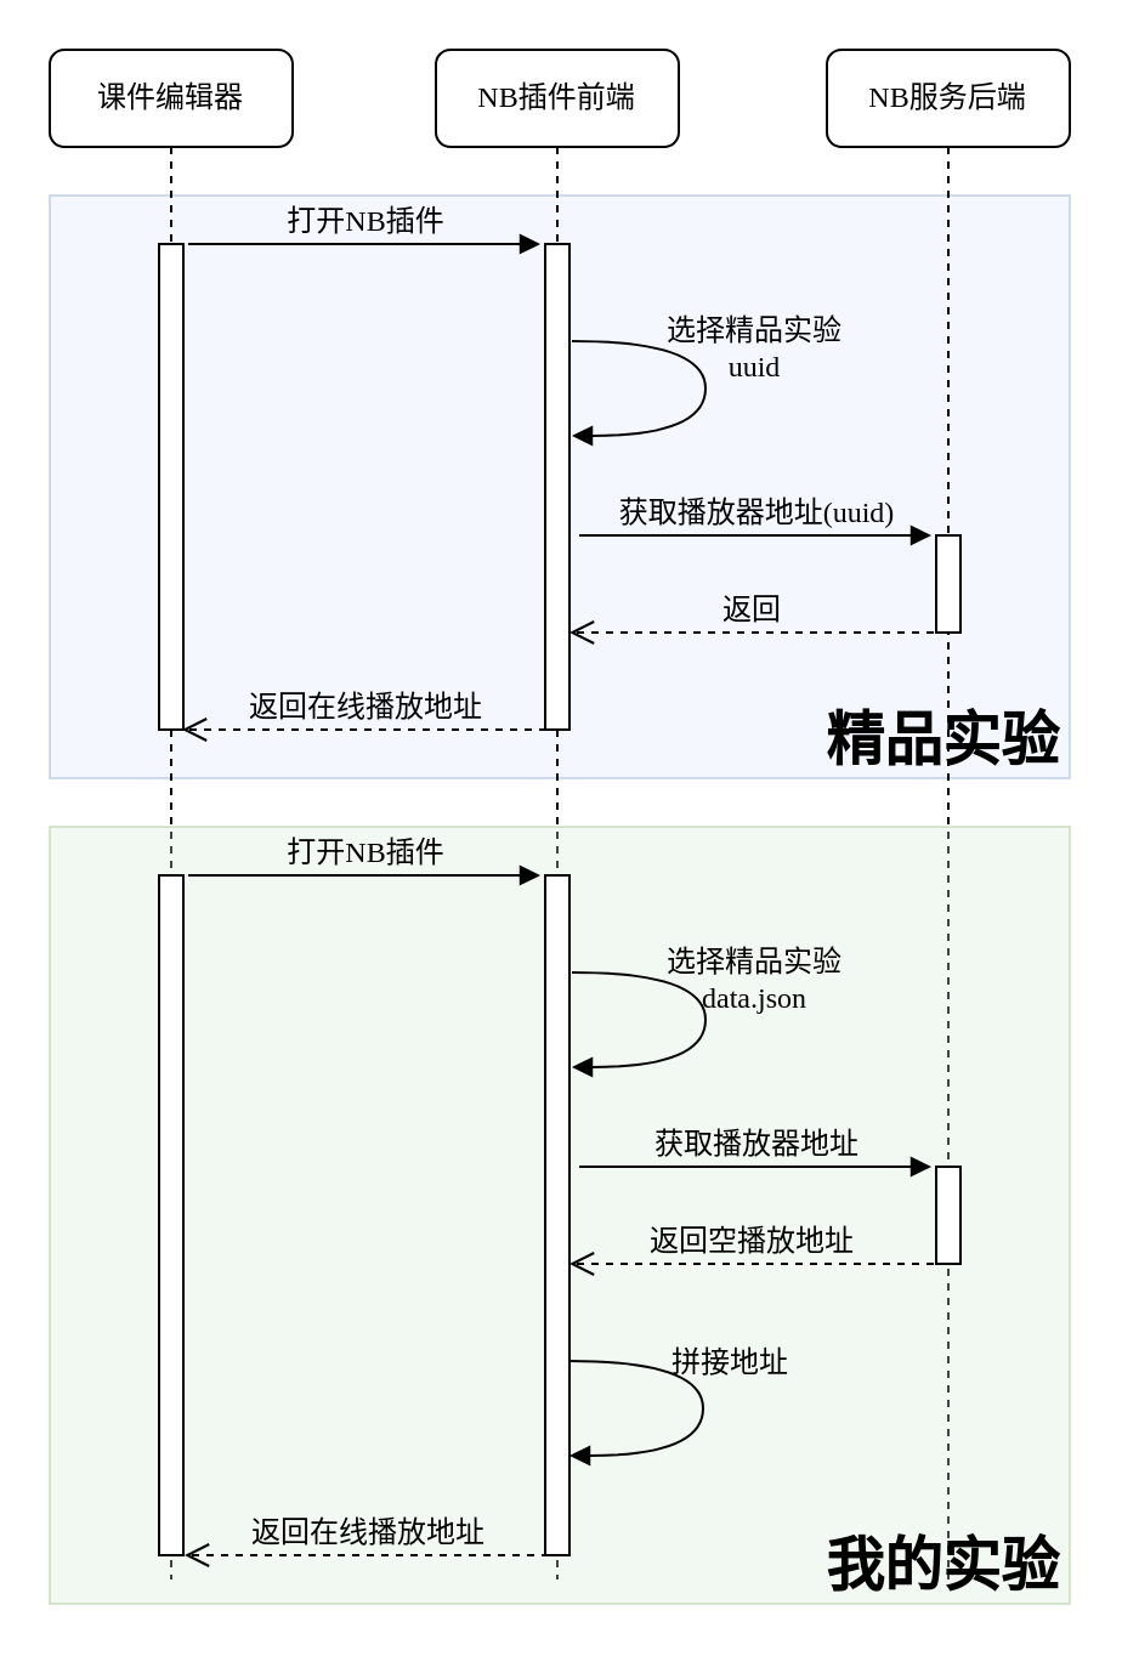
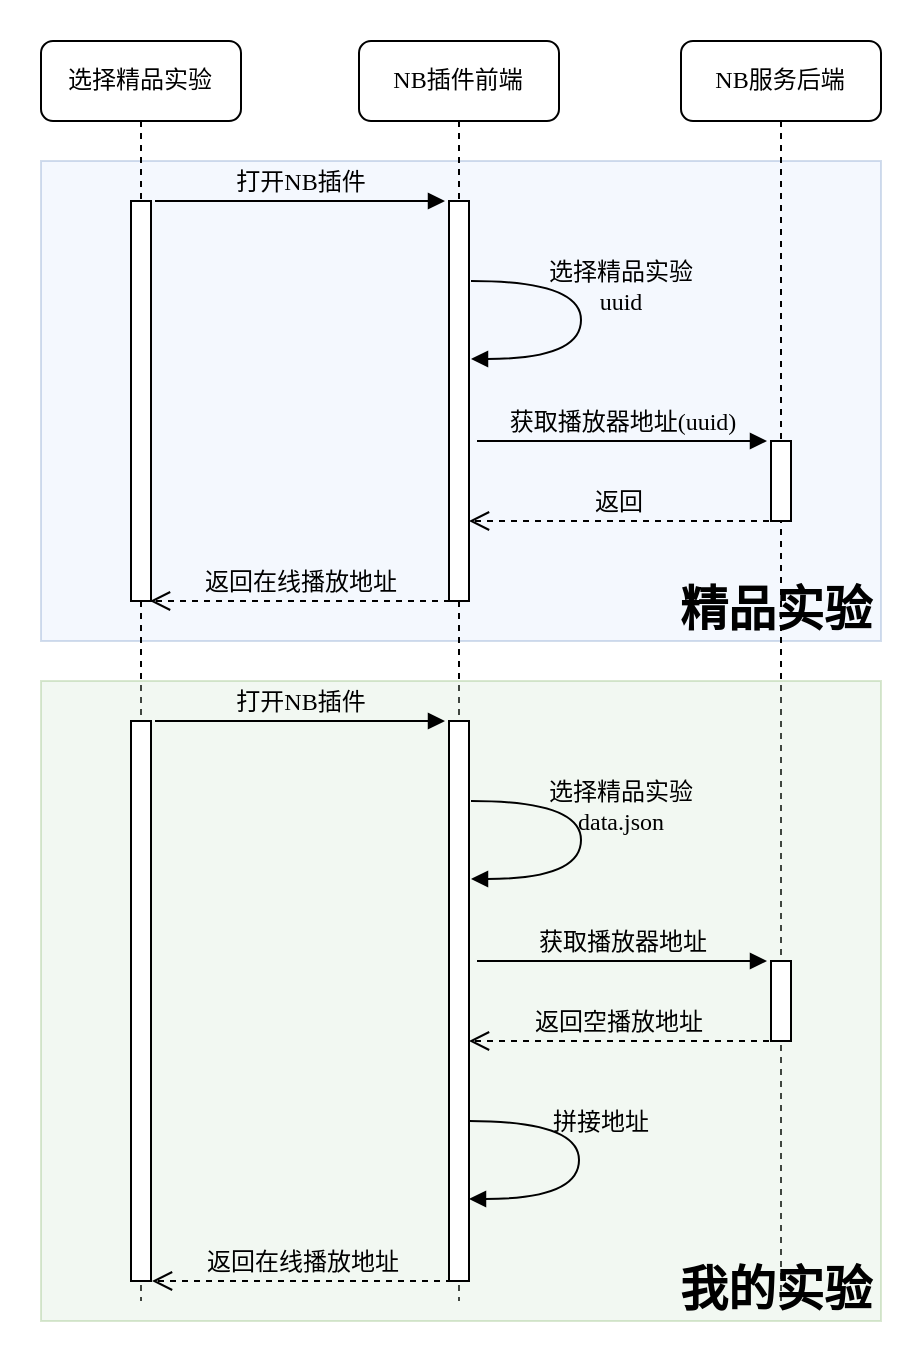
  <mxCell id="0" />
  <mxCell id="1" parent="0" />
  <mxCell id="2" value="" style="rounded=0;whiteSpace=wrap;html=1;fillColor=#dae8fc;strokeColor=#6c8ebf;opacity=30;glass=0;shadow=0;" vertex="1" parent="1"><mxGeometry x="20" y="80" width="420" height="240" as="geometry" /></mxCell>
- <mxCell id="3" value="课件编辑器" style="shape=umlLifeline;perimeter=lifelinePerimeter;whiteSpace=wrap;html=1;container=1;collapsible=0;recursiveResize=0;outlineConnect=0;rounded=1;shadow=0;comic=0;labelBackgroundColor=none;strokeWidth=1;fontFamily=Verdana;fontSize=12;align=center;" vertex="1" parent="1"><mxGeometry x="20" y="20" width="100" height="630" as="geometry" /></mxCell>
+ <mxCell id="3" value="选择精品实验" style="shape=umlLifeline;perimeter=lifelinePerimeter;whiteSpace=wrap;html=1;container=1;collapsible=0;recursiveResize=0;outlineConnect=0;rounded=1;shadow=0;comic=0;labelBackgroundColor=none;strokeWidth=1;fontFamily=Verdana;fontSize=12;align=center;" vertex="1" parent="1"><mxGeometry x="20" y="20" width="100" height="630" as="geometry" /></mxCell>
  <mxCell id="4" value="" style="html=1;points=[];perimeter=orthogonalPerimeter;rounded=0;shadow=0;comic=0;labelBackgroundColor=none;strokeWidth=1;fontFamily=Verdana;fontSize=12;align=center;" vertex="1" parent="3"><mxGeometry x="45" y="80" width="10" height="200" as="geometry" /></mxCell>
  <mxCell id="5" value="NB插件前端" style="shape=umlLifeline;perimeter=lifelinePerimeter;whiteSpace=wrap;html=1;container=1;collapsible=0;recursiveResize=0;outlineConnect=0;rounded=1;shadow=0;comic=0;labelBackgroundColor=none;strokeWidth=1;fontFamily=Verdana;fontSize=12;align=center;" vertex="1" parent="1"><mxGeometry x="179" y="20" width="100" height="630" as="geometry" /></mxCell>
  <mxCell id="6" value="" style="html=1;points=[];perimeter=orthogonalPerimeter;rounded=0;shadow=0;comic=0;labelBackgroundColor=none;strokeWidth=1;fontFamily=Verdana;fontSize=12;align=center;" vertex="1" parent="5"><mxGeometry x="45" y="80" width="10" height="200" as="geometry" /></mxCell>
  <mxCell id="7" value="NB服务后端" style="shape=umlLifeline;perimeter=lifelinePerimeter;whiteSpace=wrap;html=1;container=1;collapsible=0;recursiveResize=0;outlineConnect=0;rounded=1;shadow=0;comic=0;labelBackgroundColor=none;strokeWidth=1;fontFamily=Verdana;fontSize=12;align=center;" vertex="1" parent="1"><mxGeometry x="340" y="20" width="100" height="630" as="geometry" /></mxCell>
  <mxCell id="8" value="" style="html=1;points=[];perimeter=orthogonalPerimeter;rounded=0;shadow=0;comic=0;labelBackgroundColor=none;strokeWidth=1;fontFamily=Verdana;fontSize=12;align=center;" vertex="1" parent="7"><mxGeometry x="45" y="200" width="10" height="40" as="geometry" /></mxCell>
  <mxCell id="9" value="返回" style="html=1;verticalAlign=bottom;endArrow=open;dashed=1;endSize=8;labelBackgroundColor=none;fontFamily=Verdana;fontSize=12;edgeStyle=elbowEdgeStyle;elbow=vertical;" edge="1" parent="1"><mxGeometry x="0.003" relative="1" as="geometry"><mxPoint x="234" y="260" as="targetPoint" /><Array as="points" /><mxPoint x="384" y="260" as="sourcePoint" /><mxPoint as="offset" /></mxGeometry></mxCell>
  <mxCell id="10" value="精品实验" style="text;html=1;align=center;verticalAlign=middle;whiteSpace=wrap;rounded=0;fontSize=24;fontStyle=1" vertex="1" parent="1"><mxGeometry x="336" y="290" width="104" height="30" as="geometry" /></mxCell>
  <mxCell id="11" value="打开NB插件" style="html=1;verticalAlign=bottom;endArrow=block;labelBackgroundColor=none;fontFamily=Verdana;fontSize=12;edgeStyle=elbowEdgeStyle;elbow=vertical;" edge="1" parent="1"><mxGeometry x="0.002" relative="1" as="geometry"><mxPoint x="77" y="100" as="sourcePoint" /><mxPoint x="222" y="100" as="targetPoint" /><mxPoint as="offset" /></mxGeometry></mxCell>
  <mxCell id="12" value="获取播放器地址(uuid)" style="html=1;verticalAlign=bottom;endArrow=block;labelBackgroundColor=none;fontFamily=Verdana;fontSize=12;edgeStyle=elbowEdgeStyle;elbow=vertical;" edge="1" parent="1"><mxGeometry x="0.002" relative="1" as="geometry"><mxPoint x="238" y="220" as="sourcePoint" /><mxPoint x="383" y="220" as="targetPoint" /><mxPoint as="offset" /></mxGeometry></mxCell>
  <mxCell id="13" value="选择精品实验&lt;div&gt;uuid&lt;/div&gt;" style="html=1;verticalAlign=bottom;endArrow=block;labelBackgroundColor=none;fontFamily=Verdana;fontSize=12;elbow=vertical;edgeStyle=orthogonalEdgeStyle;curved=1;exitX=1.038;exitY=0.345;exitPerimeter=0;entryX=1.027;entryY=0.831;entryDx=0;entryDy=0;entryPerimeter=0;" edge="1" parent="1"><mxGeometry x="0.007" y="20" relative="1" as="geometry"><mxPoint x="235" y="140" as="sourcePoint" /><mxPoint x="235" y="179" as="targetPoint" /><Array as="points"><mxPoint x="290" y="140" /><mxPoint x="290" y="179" /></Array><mxPoint as="offset" /></mxGeometry></mxCell>
  <mxCell id="14" value="返回在线播放地址" style="html=1;verticalAlign=bottom;endArrow=open;dashed=1;endSize=8;labelBackgroundColor=none;fontFamily=Verdana;fontSize=12;edgeStyle=elbowEdgeStyle;elbow=vertical;" edge="1" parent="1"><mxGeometry x="0.003" relative="1" as="geometry"><mxPoint x="74.5" y="300" as="targetPoint" /><Array as="points" /><mxPoint x="224.5" y="300" as="sourcePoint" /><mxPoint as="offset" /></mxGeometry></mxCell>
  <mxCell id="15" value="" style="rounded=0;whiteSpace=wrap;html=1;fillColor=#d5e8d4;strokeColor=#82b366;opacity=30;glass=0;shadow=0;" vertex="1" parent="1"><mxGeometry x="20" y="340" width="420" height="320" as="geometry" /></mxCell>
  <mxCell id="16" value="" style="html=1;points=[];perimeter=orthogonalPerimeter;rounded=0;shadow=0;comic=0;labelBackgroundColor=none;strokeWidth=1;fontFamily=Verdana;fontSize=12;align=center;" vertex="1" parent="1"><mxGeometry x="65" y="360" width="10" height="280" as="geometry" /></mxCell>
  <mxCell id="17" value="" style="html=1;points=[];perimeter=orthogonalPerimeter;rounded=0;shadow=0;comic=0;labelBackgroundColor=none;strokeWidth=1;fontFamily=Verdana;fontSize=12;align=center;" vertex="1" parent="1"><mxGeometry x="224" y="360" width="10" height="280" as="geometry" /></mxCell>
  <mxCell id="18" value="" style="html=1;points=[];perimeter=orthogonalPerimeter;rounded=0;shadow=0;comic=0;labelBackgroundColor=none;strokeWidth=1;fontFamily=Verdana;fontSize=12;align=center;" vertex="1" parent="1"><mxGeometry x="385" y="480" width="10" height="40" as="geometry" /></mxCell>
  <mxCell id="19" value="返回空播放地址" style="html=1;verticalAlign=bottom;endArrow=open;dashed=1;endSize=8;labelBackgroundColor=none;fontFamily=Verdana;fontSize=12;edgeStyle=elbowEdgeStyle;elbow=vertical;" edge="1" parent="1"><mxGeometry x="0.003" relative="1" as="geometry"><mxPoint x="234" y="520" as="targetPoint" /><Array as="points" /><mxPoint x="384" y="520" as="sourcePoint" /><mxPoint as="offset" /></mxGeometry></mxCell>
  <mxCell id="20" value="我的实验" style="text;html=1;align=center;verticalAlign=middle;whiteSpace=wrap;rounded=0;fontSize=24;fontStyle=1" vertex="1" parent="1"><mxGeometry x="336" y="630" width="104" height="30" as="geometry" /></mxCell>
  <mxCell id="21" value="打开NB插件" style="html=1;verticalAlign=bottom;endArrow=block;labelBackgroundColor=none;fontFamily=Verdana;fontSize=12;edgeStyle=elbowEdgeStyle;elbow=vertical;" edge="1" parent="1"><mxGeometry x="0.002" relative="1" as="geometry"><mxPoint x="77" y="360" as="sourcePoint" /><mxPoint x="222" y="360" as="targetPoint" /><mxPoint as="offset" /></mxGeometry></mxCell>
  <mxCell id="22" value="获取播放器地址" style="html=1;verticalAlign=bottom;endArrow=block;labelBackgroundColor=none;fontFamily=Verdana;fontSize=12;edgeStyle=elbowEdgeStyle;elbow=vertical;" edge="1" parent="1"><mxGeometry x="0.002" relative="1" as="geometry"><mxPoint x="238" y="480" as="sourcePoint" /><mxPoint x="383" y="480" as="targetPoint" /><mxPoint as="offset" /></mxGeometry></mxCell>
  <mxCell id="23" value="选择精品实验&lt;div&gt;data.json&lt;/div&gt;" style="html=1;verticalAlign=bottom;endArrow=block;labelBackgroundColor=none;fontFamily=Verdana;fontSize=12;elbow=vertical;edgeStyle=orthogonalEdgeStyle;curved=1;exitX=1.038;exitY=0.345;exitPerimeter=0;entryX=1.027;entryY=0.831;entryDx=0;entryDy=0;entryPerimeter=0;" edge="1" parent="1"><mxGeometry x="0.007" y="20" relative="1" as="geometry"><mxPoint x="235" y="400" as="sourcePoint" /><mxPoint x="235" y="439" as="targetPoint" /><Array as="points"><mxPoint x="290" y="400" /><mxPoint x="290" y="439" /></Array><mxPoint as="offset" /></mxGeometry></mxCell>
  <mxCell id="24" value="返回在线播放地址" style="html=1;verticalAlign=bottom;endArrow=open;dashed=1;endSize=8;labelBackgroundColor=none;fontFamily=Verdana;fontSize=12;edgeStyle=elbowEdgeStyle;elbow=vertical;" edge="1" parent="1"><mxGeometry x="0.003" relative="1" as="geometry"><mxPoint x="75.5" y="640" as="targetPoint" /><Array as="points" /><mxPoint x="225.5" y="640" as="sourcePoint" /><mxPoint as="offset" /></mxGeometry></mxCell>
  <mxCell id="25" value="拼接地址" style="html=1;verticalAlign=bottom;endArrow=block;labelBackgroundColor=none;fontFamily=Verdana;fontSize=12;elbow=vertical;edgeStyle=orthogonalEdgeStyle;curved=1;exitX=1.038;exitY=0.345;exitPerimeter=0;entryX=1.027;entryY=0.831;entryDx=0;entryDy=0;entryPerimeter=0;" edge="1" parent="1"><mxGeometry x="-0.128" y="11" relative="1" as="geometry"><mxPoint x="234" y="560" as="sourcePoint" /><mxPoint x="234" y="599" as="targetPoint" /><Array as="points"><mxPoint x="289" y="560" /><mxPoint x="289" y="599" /></Array><mxPoint as="offset" /></mxGeometry></mxCell>
